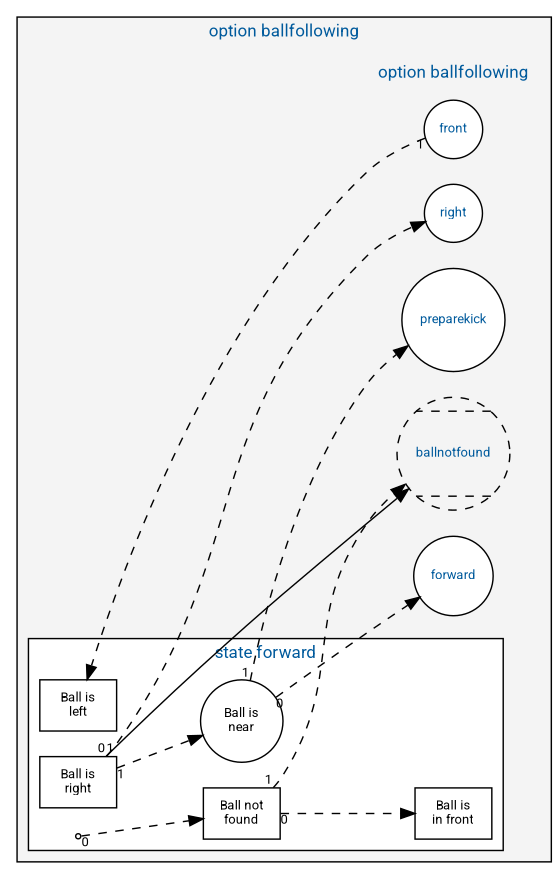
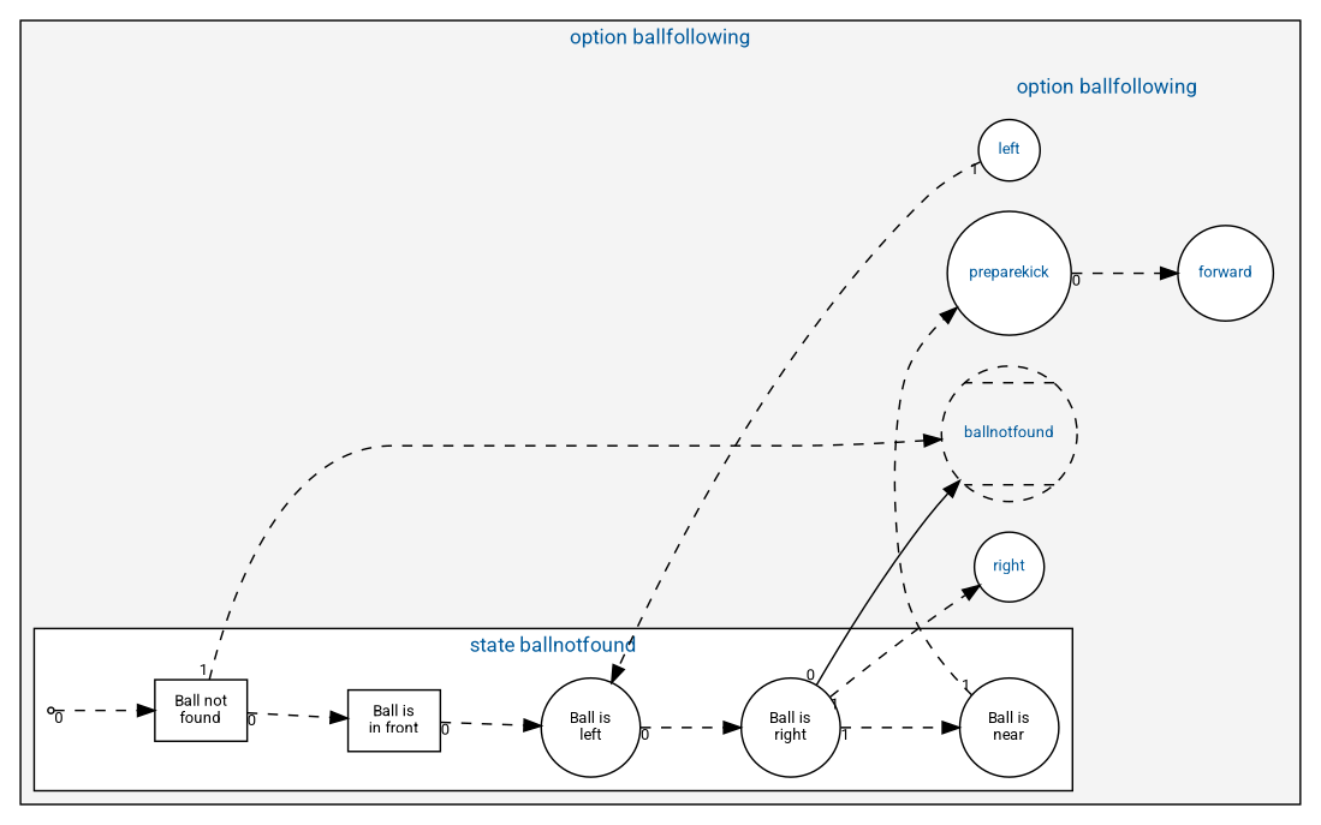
  digraph {
    compound=true
    fontname=Roboto
    rankdir=LR
    ranksep=0.4
    node [fillcolor="#FFFFFF" fontname=Roboto fontsize=9 shape=circle style=filled]
    edge [fontname=Roboto fontsize=9 minlen=2 style=dashed taillabel=0]
    n1 [fontcolor="#005A9C" label=ballnotfound shape=Mcircle style=dashed]
    n2 [fontcolor="#005A9C" label=preparekick]
    n3 [fontcolor="#005A9C" label=forward]
-   n4 [fontcolor="#005A9C" label=front]
+   n4 [fontcolor="#005A9C" label=left]
    n5 [fontcolor="#005A9C" label=right]
    n6 [label=start shape=point]
    n7 [label="Ball not\nfound" shape=box]
    n8 [label="Ball is\nin front" shape=box]
    n9 [label="Ball is\nnear"]
-   n10 [label="Ball is\nleft" shape=box]
-   n11 [label="Ball is\nright" shape=box]
+   n10 [label="Ball is\nleft"]
+   n11 [label="Ball is\nright"]
    subgraph cluster_1 {
      fillcolor="#F4F4F4"
      fontcolor="#005A9C"
      fontsize=12
      label="option ballfollowing"
      style=filled
      subgraph cluster_2 {
        color="#F4F4F4"
        fillcolor="#F4F4F4"
        fontcolor="#005A9C"
        fontsize=12
        label="option ballfollowing"
        style=filled
        n1
        n2
        n3
        n4
        n5
      }
      subgraph cluster_3 {
        fillcolor="#FFFFFF"
        fontcolor="#005A9C"
        fontsize=12
-       label="state forward"
+       label="state ballnotfound"
        style=filled
        n6
        n7
        n8
        n9
        n10
        n11
      }
    }
    n4 -> n10 [taillabel=1]
    n6 -> n7
    n7 -> n1 [taillabel=1]
    n7 -> n8
+   n8 -> n10
    n9 -> n2 [taillabel=1]
-   n9 -> n3
+   n2 -> n3
+   n10 -> n11
    n11 -> n1 [style=solid]
    n11 -> n5 [taillabel=1]
    n11 -> n9 [taillabel=1]
  }
